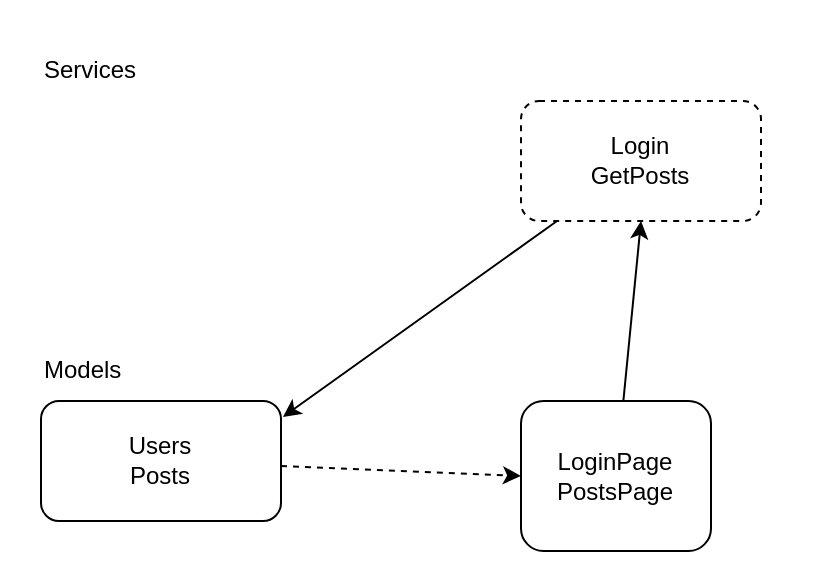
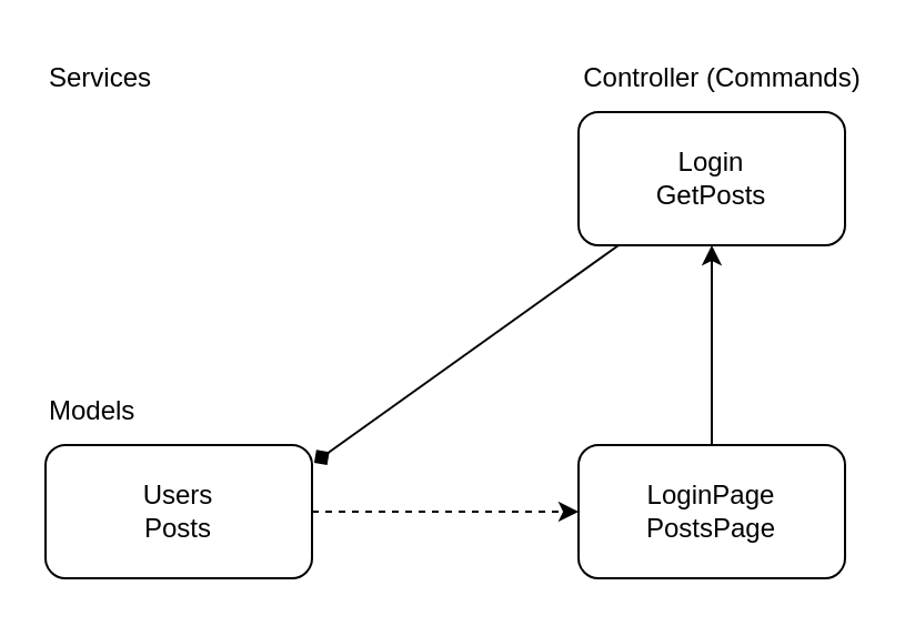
  <mxCell id="0" />
  <mxCell id="1" parent="0" />
  <mxCell id="2" value="Services" style="text;html=1;strokeColor=none;fillColor=none;align=left;verticalAlign=middle;whiteSpace=wrap;rounded=0;" vertex="1" parent="1"><mxGeometry x="20" y="20" width="60" height="30" as="geometry" /></mxCell>
  <mxCell id="3" style="edgeStyle=none;html=1;entryX=0;entryY=0.5;entryDx=0;entryDy=0;dashed=1;" edge="1" parent="1" source="4" target="9"><mxGeometry relative="1" as="geometry" /></mxCell>
  <mxCell id="4" value="&lt;div&gt;&lt;span&gt;Users&lt;/span&gt;&lt;/div&gt;&lt;div&gt;&lt;span&gt;Posts&lt;/span&gt;&lt;/div&gt;" style="rounded=1;whiteSpace=wrap;html=1;align=center;" vertex="1" parent="1"><mxGeometry x="20" y="200" width="120" height="60" as="geometry" /></mxCell>
  <mxCell id="5" value="Models" style="text;html=1;strokeColor=none;fillColor=none;align=left;verticalAlign=middle;whiteSpace=wrap;rounded=0;" vertex="1" parent="1"><mxGeometry x="20" y="170" width="60" height="30" as="geometry" /></mxCell>
- <mxCell id="6" style="edgeStyle=none;html=1;entryX=1.008;entryY=0.133;entryDx=0;entryDy=0;entryPerimeter=0;" edge="1" parent="1" source="7" target="4"><mxGeometry relative="1" as="geometry" /></mxCell>
- <mxCell id="7" value="&lt;div&gt;&lt;span&gt;Login&lt;/span&gt;&lt;/div&gt;&lt;div&gt;&lt;span&gt;GetPosts&lt;/span&gt;&lt;/div&gt;" style="rounded=1;whiteSpace=wrap;html=1;align=center;dashed=1;" vertex="1" parent="1"><mxGeometry x="260" y="50" width="120" height="60" as="geometry" /></mxCell>
+ <mxCell id="6" style="edgeStyle=none;html=1;entryX=1.008;entryY=0.133;entryDx=0;entryDy=0;entryPerimeter=0;endArrow=diamond;" edge="1" parent="1" source="7" target="4"><mxGeometry relative="1" as="geometry" /></mxCell>
+ <mxCell id="7" value="&lt;div&gt;&lt;span&gt;Login&lt;/span&gt;&lt;/div&gt;&lt;div&gt;&lt;span&gt;GetPosts&lt;/span&gt;&lt;/div&gt;" style="rounded=1;whiteSpace=wrap;html=1;align=center;" vertex="1" parent="1"><mxGeometry x="260" y="50" width="120" height="60" as="geometry" /></mxCell>
  <mxCell id="8" style="edgeStyle=none;html=1;entryX=0.5;entryY=1;entryDx=0;entryDy=0;" edge="1" parent="1" source="9" target="7"><mxGeometry relative="1" as="geometry" /></mxCell>
- <mxCell id="9" value="LoginPage&lt;br&gt;PostsPage" style="rounded=1;whiteSpace=wrap;html=1;" vertex="1" parent="1"><mxGeometry x="260" y="200" width="95" height="75" as="geometry" /></mxCell>
+ <mxCell id="9" value="LoginPage&lt;br&gt;PostsPage" style="rounded=1;whiteSpace=wrap;html=1;" vertex="1" parent="1"><mxGeometry x="260" y="200" width="120" height="60" as="geometry" /></mxCell>
+ <mxCell id="10" value="Controller (Commands)" style="text;html=1;strokeColor=none;fillColor=none;align=center;verticalAlign=middle;whiteSpace=wrap;rounded=0;" vertex="1" parent="1"><mxGeometry x="260" y="20" width="130" height="30" as="geometry" /></mxCell>
